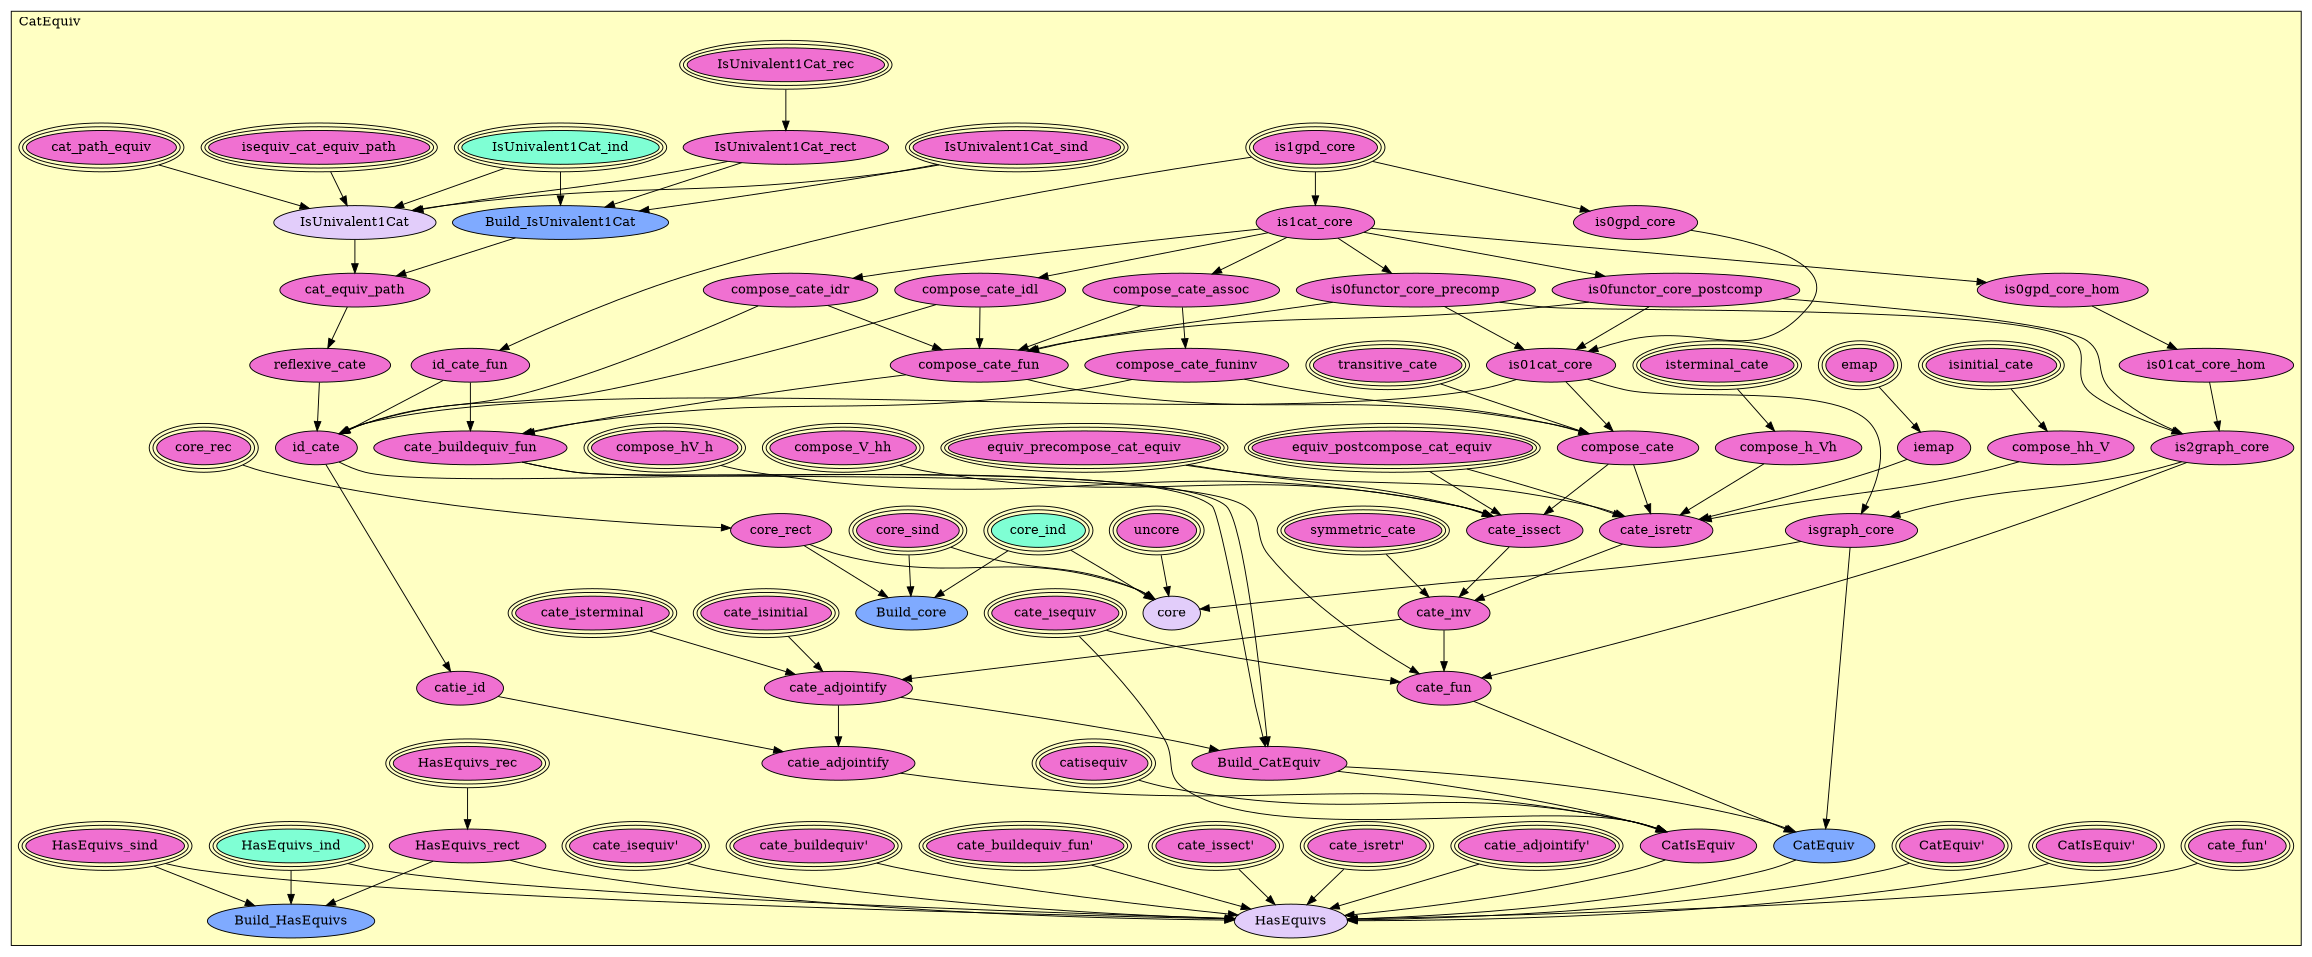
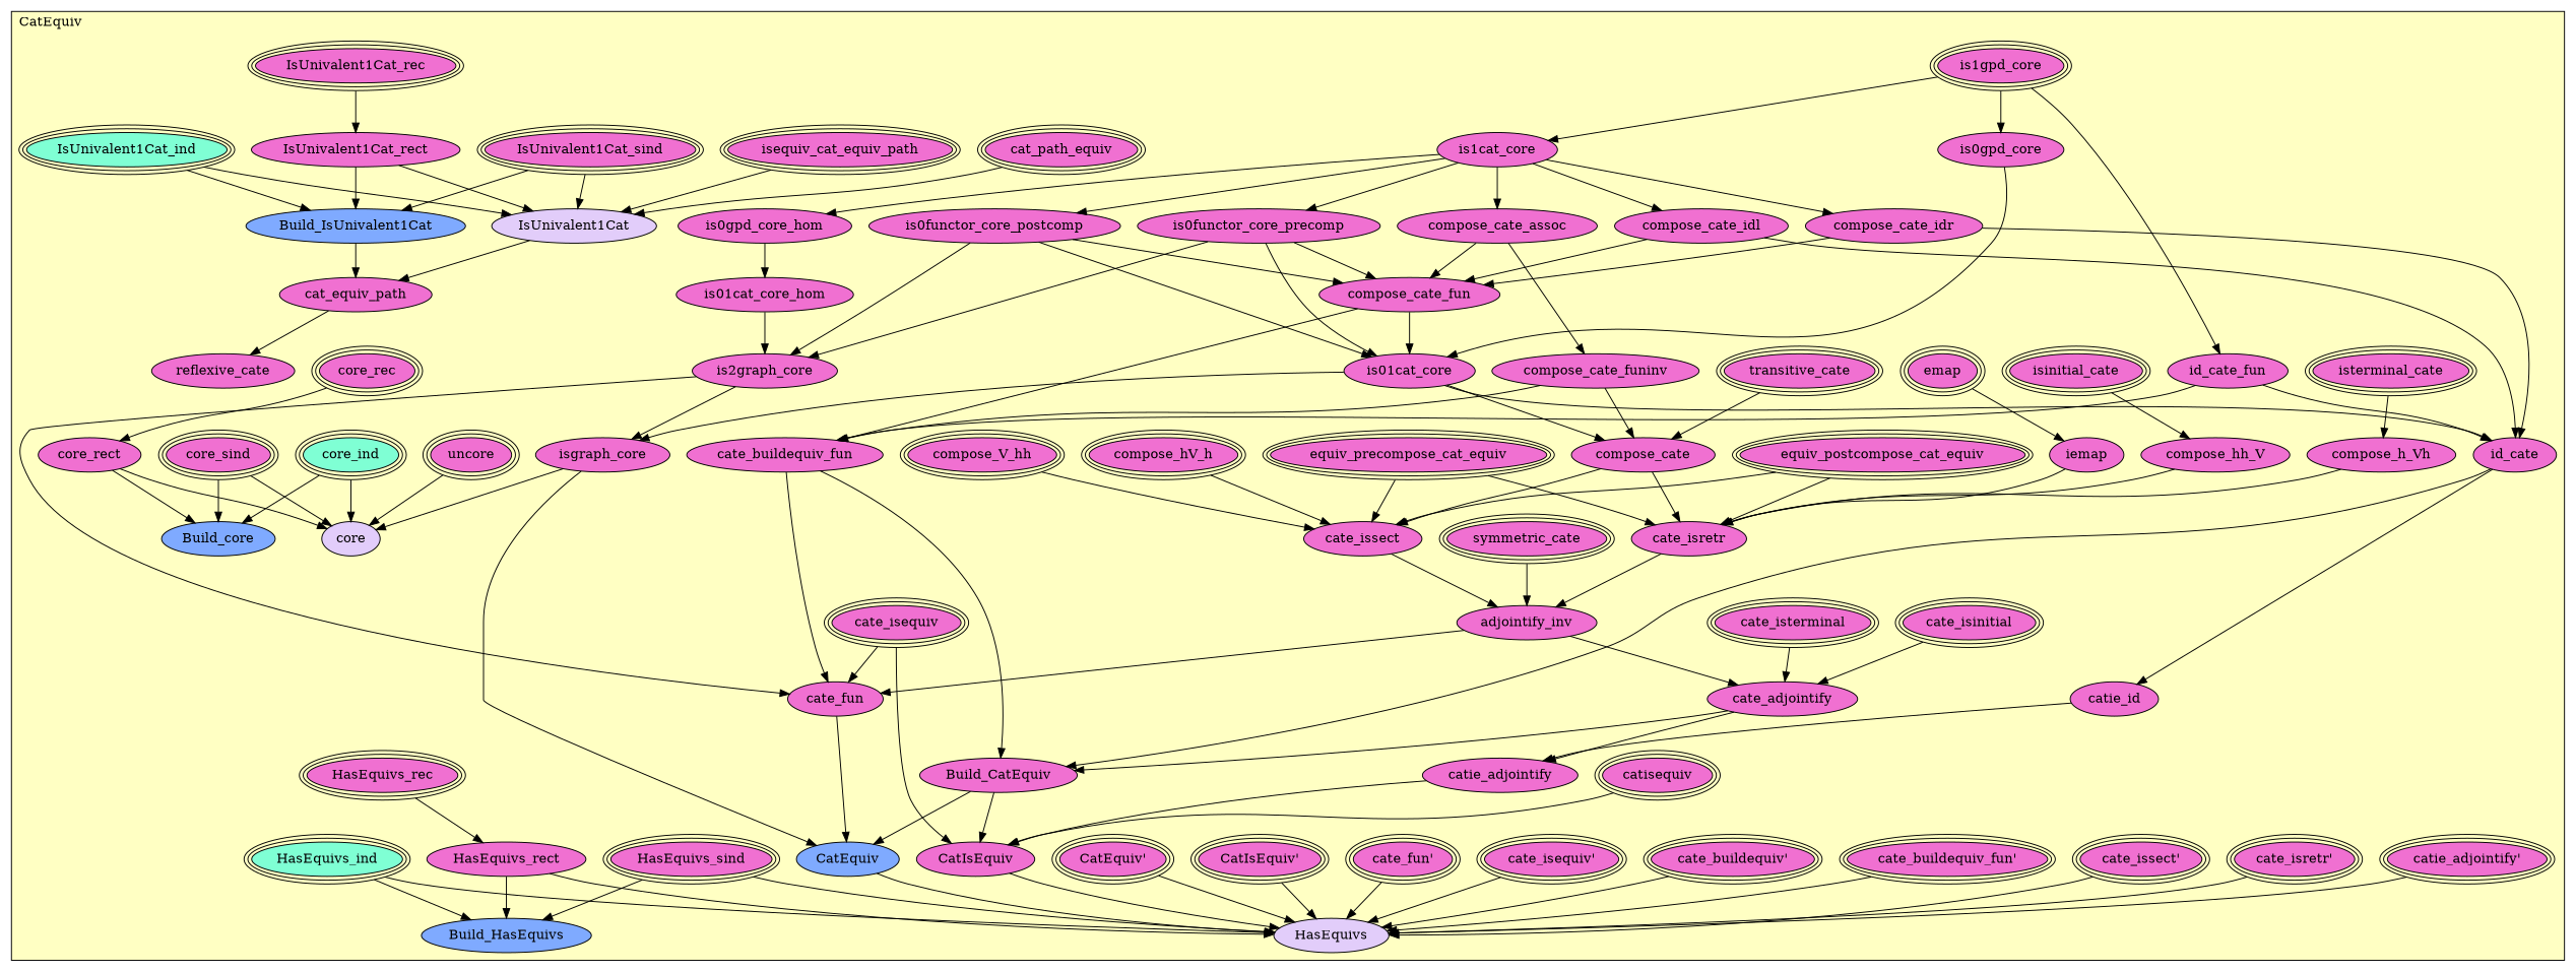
  digraph {
    node [fillcolor="#F070D1" style=filled]
    n1 [label=isterminal_cate peripheries=3]
    n2 [label=isinitial_cate peripheries=3]
    n3 [label=cate_isterminal peripheries=3]
    n4 [label=cate_isinitial peripheries=3]
    n5 [label=equiv_postcompose_cat_equiv peripheries=3]
    n6 [label=equiv_precompose_cat_equiv peripheries=3]
    n7 [label=is1gpd_core peripheries=3]
    n8 [label=is0gpd_core]
    n9 [label=is1cat_core]
    n10 [label=is0functor_core_precomp]
    n11 [label=is0functor_core_postcomp]
    n12 [label=is0gpd_core_hom]
    n13 [label=is01cat_core_hom]
    n14 [label=is2graph_core]
    n15 [label=is01cat_core]
    n16 [label=isgraph_core]
    n17 [label=uncore peripheries=3]
    n18 [label=core_sind peripheries=3]
    n19 [label=core_rec peripheries=3]
    n20 [fillcolor="#7FFFD4" label=core_ind peripheries=3]
    n21 [label=core_rect]
    n22 [fillcolor="#7FAAFF" label=Build_core]
    n23 [fillcolor="#E2CDFA" label=core]
    n24 [label=cat_path_equiv peripheries=3]
    n25 [label=isequiv_cat_equiv_path peripheries=3]
    n26 [label=IsUnivalent1Cat_sind peripheries=3]
    n27 [label=IsUnivalent1Cat_rec peripheries=3]
    n28 [fillcolor="#7FFFD4" label=IsUnivalent1Cat_ind peripheries=3]
    n29 [label=IsUnivalent1Cat_rect]
    n30 [fillcolor="#7FAAFF" label=Build_IsUnivalent1Cat]
    n31 [fillcolor="#E2CDFA" label=IsUnivalent1Cat]
    n32 [label=cat_equiv_path]
    n33 [label=emap peripheries=3]
    n34 [label=iemap]
    n35 [label=compose_hV_h peripheries=3]
    n36 [label=compose_hh_V]
    n37 [label=compose_h_Vh]
    n38 [label=compose_V_hh peripheries=3]
    n39 [label=transitive_cate peripheries=3]
    n40 [label=compose_cate_idr]
    n41 [label=compose_cate_idl]
    n42 [label=compose_cate_assoc]
    n43 [label=id_cate_fun]
    n44 [label=compose_cate_funinv]
    n45 [label=compose_cate_fun]
    n46 [label=compose_cate]
    n47 [label=symmetric_cate peripheries=3]
    n48 [label=reflexive_cate]
    n49 [label=id_cate]
    n50 [label=catie_id]
    n51 [label=cate_isretr]
    n52 [label=cate_issect]
-   n53 [label=cate_inv]
+   n53 [label=adjointify_inv]
    n54 [label=cate_adjointify]
    n55 [label=catie_adjointify]
    n56 [label=cate_buildequiv_fun]
    n57 [label=Build_CatEquiv]
    n58 [label=cate_isequiv peripheries=3]
    n59 [label=catisequiv peripheries=3]
    n60 [label=CatIsEquiv]
    n61 [label=cate_fun]
    n62 [fillcolor="#7FAAFF" label=CatEquiv]
    n63 [label="catie_adjointify'" peripheries=3]
    n64 [label="cate_isretr'" peripheries=3]
    n65 [label="cate_issect'" peripheries=3]
    n66 [label="cate_buildequiv_fun'" peripheries=3]
    n67 [label="cate_buildequiv'" peripheries=3]
    n68 [label="cate_isequiv'" peripheries=3]
    n69 [label="cate_fun'" peripheries=3]
    n70 [label="CatIsEquiv'" peripheries=3]
    n71 [label="CatEquiv'" peripheries=3]
    n72 [label=HasEquivs_sind peripheries=3]
    n73 [label=HasEquivs_rec peripheries=3]
    n74 [fillcolor="#7FFFD4" label=HasEquivs_ind peripheries=3]
    n75 [label=HasEquivs_rect]
    n76 [fillcolor="#7FAAFF" label=Build_HasEquivs]
    n77 [fillcolor="#E2CDFA" label=HasEquivs]
    subgraph cluster_1 {
      fillcolor="#FFFFC3"
      label=CatEquiv
      labeljust=l
      style=filled
      n1
      n2
      n3
      n4
      n5
      n6
      n7
      n8
      n9
      n10
      n11
      n12
      n13
      n14
      n15
      n16
      n17
      n18
      n19
      n20
      n21
      n22
      n23
      n24
      n25
      n26
      n27
      n28
      n29
      n30
      n31
      n32
      n33
      n34
      n35
      n36
      n37
      n38
      n39
      n40
      n41
      n42
      n43
      n44
      n45
      n46
      n47
      n48
      n49
      n50
      n51
      n52
      n53
      n54
      n55
      n56
      n57
      n58
      n59
      n60
      n61
      n62
      n63
      n64
      n65
      n66
      n67
      n68
      n69
      n70
      n71
      n72
      n73
      n74
      n75
      n76
      n77
    }
    n1 -> n37
    n2 -> n36
    n3 -> n54
    n4 -> n54
    n5 -> n51
    n5 -> n52
    n6 -> n51
    n6 -> n52
    n7 -> n8
    n7 -> n9
    n7 -> n43
    n8 -> n15
    n9 -> n10
    n9 -> n11
    n9 -> n12
    n9 -> n40
    n9 -> n41
    n9 -> n42
    n10 -> n14
    n10 -> n15
    n10 -> n45
    n11 -> n14
    n11 -> n15
    n11 -> n45
    n12 -> n13
    n13 -> n14
    n14 -> n16
    n14 -> n61
    n15 -> n16
    n15 -> n46
    n15 -> n49
    n16 -> n23
    n16 -> n62
    n17 -> n23
    n18 -> n22
    n18 -> n23
    n19 -> n21
    n20 -> n22
    n20 -> n23
    n21 -> n22
    n21 -> n23
    n24 -> n31
    n25 -> n31
    n26 -> n30
    n26 -> n31
    n27 -> n29
    n28 -> n30
    n28 -> n31
    n29 -> n30
    n29 -> n31
    n30 -> n32
    n31 -> n32
    n32 -> n48
    n33 -> n34
    n34 -> n51
    n35 -> n52
    n36 -> n51
    n37 -> n51
    n38 -> n52
    n39 -> n46
    n40 -> n45
    n40 -> n49
    n41 -> n45
    n41 -> n49
    n42 -> n44
    n42 -> n45
    n43 -> n49
    n43 -> n56
    n44 -> n46
    n44 -> n56
-   n45 -> n46
+   n45 -> n15
    n45 -> n56
    n46 -> n51
    n46 -> n52
    n47 -> n53
-   n48 -> n49
    n49 -> n50
    n49 -> n57
    n50 -> n55
    n51 -> n53
    n52 -> n53
    n53 -> n54
    n53 -> n61
    n54 -> n55
    n54 -> n57
    n55 -> n60
    n56 -> n57
    n56 -> n61
    n57 -> n60
    n57 -> n62
    n58 -> n60
    n58 -> n61
    n59 -> n60
    n60 -> n77
    n61 -> n62
    n62 -> n77
    n63 -> n77
    n64 -> n77
    n65 -> n77
    n66 -> n77
    n67 -> n77
    n68 -> n77
    n69 -> n77
    n70 -> n77
    n71 -> n77
    n72 -> n76
    n72 -> n77
    n73 -> n75
    n74 -> n76
    n74 -> n77
    n75 -> n76
    n75 -> n77
  }
